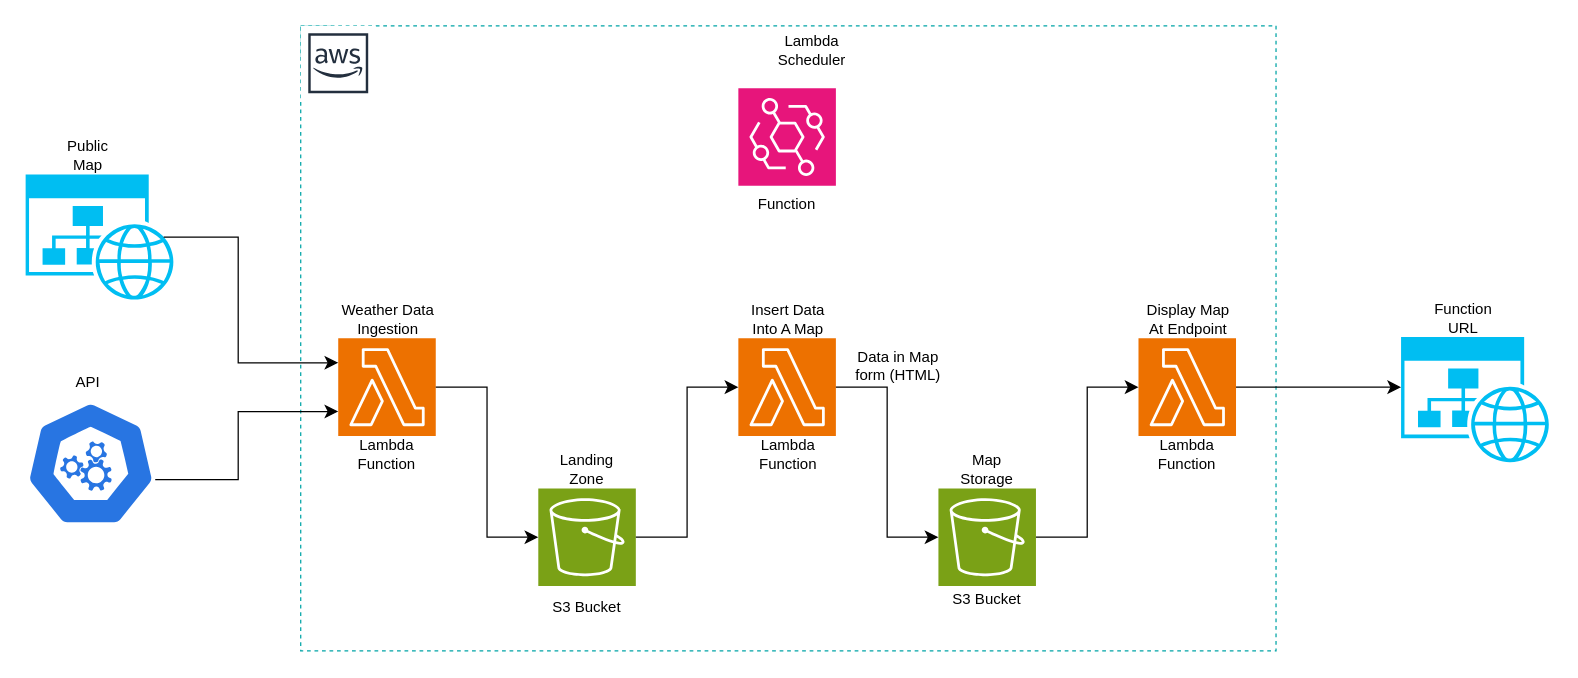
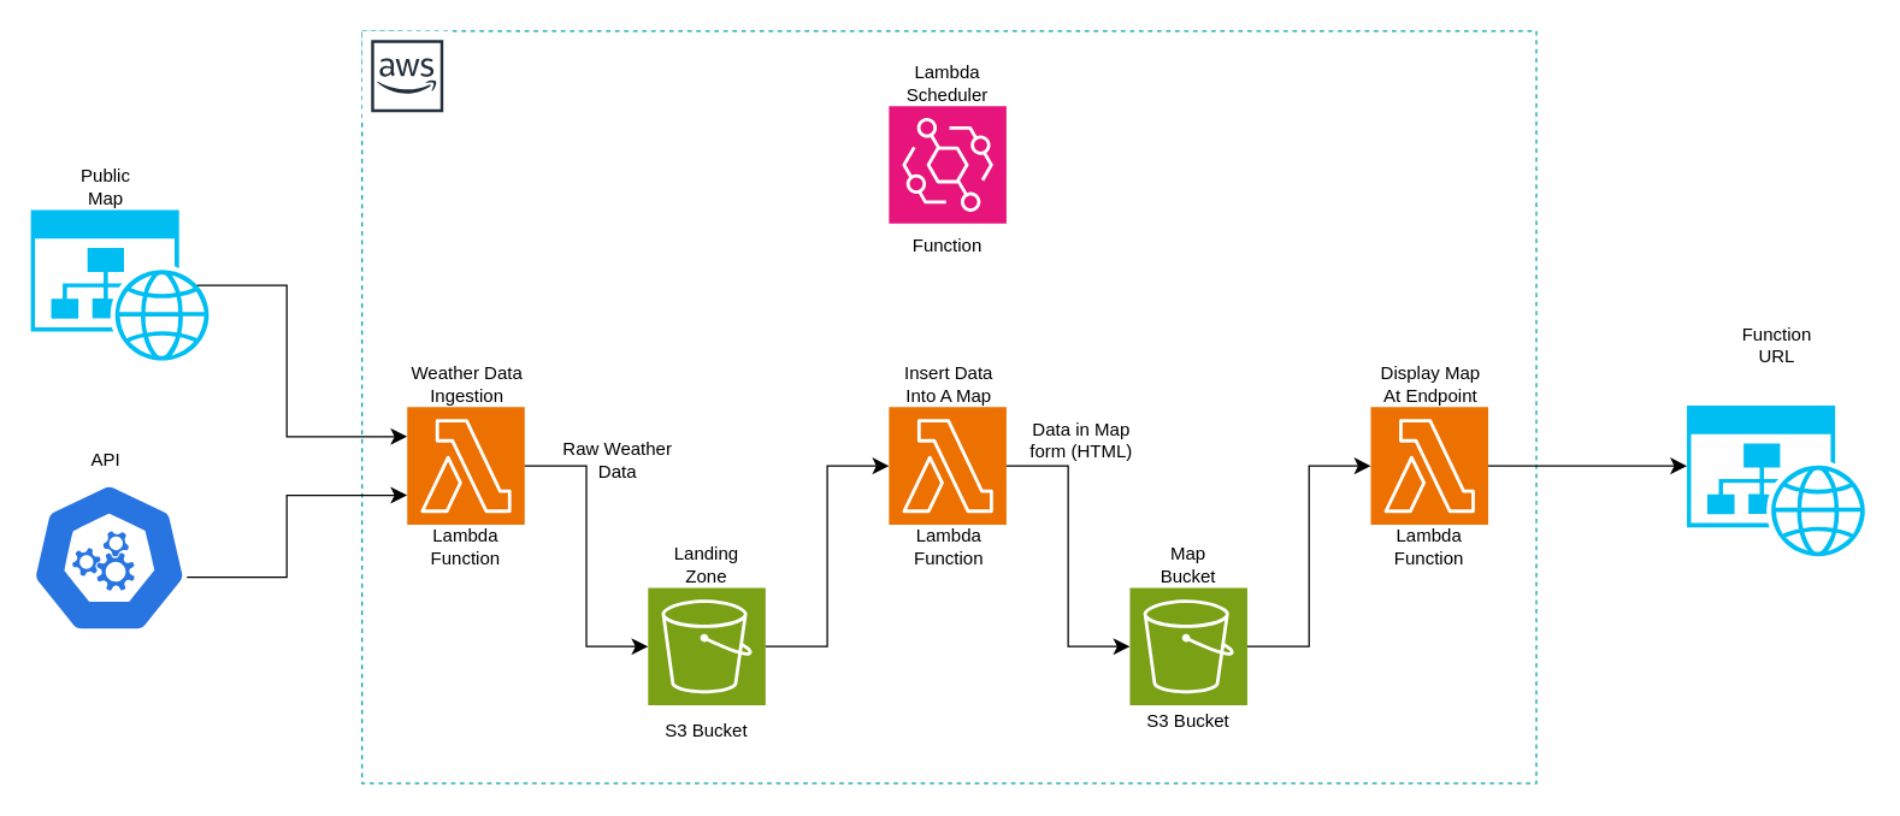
  <mxCell id="0" />
  <mxCell id="1" parent="0" />
  <mxCell id="2" value="" style="points=[[0,0],[0.25,0],[0.5,0],[0.75,0],[1,0],[1,0.25],[1,0.5],[1,0.75],[1,1],[0.75,1],[0.5,1],[0.25,1],[0,1],[0,0.75],[0,0.5],[0,0.25]];outlineConnect=0;gradientColor=none;html=1;whiteSpace=wrap;fontSize=12;fontStyle=0;container=1;pointerEvents=0;collapsible=0;recursiveResize=0;shape=mxgraph.aws4.group;grIcon=mxgraph.aws4.group_region;strokeColor=#00A4A6;fillColor=none;verticalAlign=top;align=left;spacingLeft=30;fontColor=#147EBA;dashed=1;" parent="1" vertex="1"><mxGeometry x="240" y="20" width="780" height="500" as="geometry" /></mxCell>
  <mxCell id="3" value="" style="sketch=0;points=[[0,0,0],[0.25,0,0],[0.5,0,0],[0.75,0,0],[1,0,0],[0,1,0],[0.25,1,0],[0.5,1,0],[0.75,1,0],[1,1,0],[0,0.25,0],[0,0.5,0],[0,0.75,0],[1,0.25,0],[1,0.5,0],[1,0.75,0]];outlineConnect=0;fontColor=#232F3E;fillColor=#ED7100;strokeColor=#ffffff;dashed=0;verticalLabelPosition=bottom;verticalAlign=top;align=center;html=1;fontSize=12;fontStyle=0;aspect=fixed;shape=mxgraph.aws4.resourceIcon;resIcon=mxgraph.aws4.lambda;" parent="2" vertex="1"><mxGeometry x="30" y="250" width="78" height="78" as="geometry" /></mxCell>
  <mxCell id="4" value="Weather Data Ingestion" style="text;html=1;align=center;verticalAlign=middle;whiteSpace=wrap;rounded=0;" parent="2" vertex="1"><mxGeometry x="30" y="220" width="80" height="30" as="geometry" /></mxCell>
  <mxCell id="5" value="S3 Bucket" style="text;html=1;align=center;verticalAlign=middle;whiteSpace=wrap;rounded=0;" parent="2" vertex="1"><mxGeometry x="199" y="450" width="60" height="30" as="geometry" /></mxCell>
  <mxCell id="6" value="Landing Zone" style="text;html=1;align=center;verticalAlign=middle;whiteSpace=wrap;rounded=0;" vertex="1" parent="2"><mxGeometry x="199" y="340" width="60" height="30" as="geometry" /></mxCell>
  <mxCell id="7" value="Lambda Function" style="text;html=1;align=center;verticalAlign=middle;whiteSpace=wrap;rounded=0;" vertex="1" parent="2"><mxGeometry x="39" y="328" width="60" height="30" as="geometry" /></mxCell>
  <mxCell id="8" value="" style="sketch=0;points=[[0,0,0],[0.25,0,0],[0.5,0,0],[0.75,0,0],[1,0,0],[0,1,0],[0.25,1,0],[0.5,1,0],[0.75,1,0],[1,1,0],[0,0.25,0],[0,0.5,0],[0,0.75,0],[1,0.25,0],[1,0.5,0],[1,0.75,0]];outlineConnect=0;fontColor=#232F3E;fillColor=#ED7100;strokeColor=#ffffff;dashed=0;verticalLabelPosition=bottom;verticalAlign=top;align=center;html=1;fontSize=12;fontStyle=0;aspect=fixed;shape=mxgraph.aws4.resourceIcon;resIcon=mxgraph.aws4.lambda;" vertex="1" parent="2"><mxGeometry x="350" y="250" width="78" height="78" as="geometry" /></mxCell>
  <mxCell id="9" value="Insert Data Into A Map" style="text;html=1;align=center;verticalAlign=middle;whiteSpace=wrap;rounded=0;" vertex="1" parent="2"><mxGeometry x="350" y="220" width="80" height="30" as="geometry" /></mxCell>
- <mxCell id="10" value="Map Storage" style="text;html=1;align=center;verticalAlign=middle;whiteSpace=wrap;rounded=0;" vertex="1" parent="2"><mxGeometry x="519" y="340" width="60" height="30" as="geometry" /></mxCell>
+ <mxCell id="10" value="Map Bucket" style="text;html=1;align=center;verticalAlign=middle;whiteSpace=wrap;rounded=0;" vertex="1" parent="2"><mxGeometry x="519" y="340" width="60" height="30" as="geometry" /></mxCell>
  <mxCell id="11" value="" style="sketch=0;points=[[0,0,0],[0.25,0,0],[0.5,0,0],[0.75,0,0],[1,0,0],[0,1,0],[0.25,1,0],[0.5,1,0],[0.75,1,0],[1,1,0],[0,0.25,0],[0,0.5,0],[0,0.75,0],[1,0.25,0],[1,0.5,0],[1,0.75,0]];outlineConnect=0;fontColor=#232F3E;fillColor=#7AA116;strokeColor=#ffffff;dashed=0;verticalLabelPosition=bottom;verticalAlign=top;align=center;html=1;fontSize=12;fontStyle=0;aspect=fixed;shape=mxgraph.aws4.resourceIcon;resIcon=mxgraph.aws4.s3;" parent="2" vertex="1"><mxGeometry x="510" y="370" width="78" height="78" as="geometry" /></mxCell>
  <mxCell id="12" value="" style="sketch=0;points=[[0,0,0],[0.25,0,0],[0.5,0,0],[0.75,0,0],[1,0,0],[0,1,0],[0.25,1,0],[0.5,1,0],[0.75,1,0],[1,1,0],[0,0.25,0],[0,0.5,0],[0,0.75,0],[1,0.25,0],[1,0.5,0],[1,0.75,0]];outlineConnect=0;fontColor=#232F3E;fillColor=#E7157B;strokeColor=#ffffff;dashed=0;verticalLabelPosition=bottom;verticalAlign=top;align=center;html=1;fontSize=12;fontStyle=0;aspect=fixed;shape=mxgraph.aws4.resourceIcon;resIcon=mxgraph.aws4.eventbridge;" parent="2" vertex="1"><mxGeometry x="350" y="50" width="78" height="78" as="geometry" /></mxCell>
  <mxCell id="13" value="Function" style="text;html=1;align=center;verticalAlign=middle;whiteSpace=wrap;rounded=0;" vertex="1" parent="2"><mxGeometry x="359" y="128" width="60" height="30" as="geometry" /></mxCell>
  <mxCell id="14" value="" style="sketch=0;points=[[0,0,0],[0.25,0,0],[0.5,0,0],[0.75,0,0],[1,0,0],[0,1,0],[0.25,1,0],[0.5,1,0],[0.75,1,0],[1,1,0],[0,0.25,0],[0,0.5,0],[0,0.75,0],[1,0.25,0],[1,0.5,0],[1,0.75,0]];outlineConnect=0;fontColor=#232F3E;fillColor=#ED7100;strokeColor=#ffffff;dashed=0;verticalLabelPosition=bottom;verticalAlign=top;align=center;html=1;fontSize=12;fontStyle=0;aspect=fixed;shape=mxgraph.aws4.resourceIcon;resIcon=mxgraph.aws4.lambda;" vertex="1" parent="2"><mxGeometry x="670" y="250" width="78" height="78" as="geometry" /></mxCell>
- <mxCell id="15" value="Lambda Scheduler" style="text;html=1;align=center;verticalAlign=middle;whiteSpace=wrap;rounded=0;" vertex="1" parent="2"><mxGeometry x="379" y="5" width="60" height="30" as="geometry" /></mxCell>
+ <mxCell id="15" value="Lambda Scheduler" style="text;html=1;align=center;verticalAlign=middle;whiteSpace=wrap;rounded=0;" vertex="1" parent="2"><mxGeometry x="359" y="20" width="60" height="30" as="geometry" /></mxCell>
  <mxCell id="16" value="" style="sketch=0;points=[[0,0,0],[0.25,0,0],[0.5,0,0],[0.75,0,0],[1,0,0],[0,1,0],[0.25,1,0],[0.5,1,0],[0.75,1,0],[1,1,0],[0,0.25,0],[0,0.5,0],[0,0.75,0],[1,0.25,0],[1,0.5,0],[1,0.75,0]];outlineConnect=0;fontColor=#232F3E;fillColor=#7AA116;strokeColor=#ffffff;dashed=0;verticalLabelPosition=bottom;verticalAlign=top;align=center;html=1;fontSize=12;fontStyle=0;aspect=fixed;shape=mxgraph.aws4.resourceIcon;resIcon=mxgraph.aws4.s3;" vertex="1" parent="2"><mxGeometry x="190" y="370" width="78" height="78" as="geometry" /></mxCell>
  <mxCell id="17" value="S3 Bucket" style="text;html=1;align=center;verticalAlign=middle;whiteSpace=wrap;rounded=0;" vertex="1" parent="2"><mxGeometry x="519" y="444" width="60" height="30" as="geometry" /></mxCell>
  <mxCell id="18" value="Lambda Function" style="text;html=1;align=center;verticalAlign=middle;whiteSpace=wrap;rounded=0;" vertex="1" parent="2"><mxGeometry x="360" y="328" width="60" height="30" as="geometry" /></mxCell>
  <mxCell id="19" value="Lambda Function" style="text;html=1;align=center;verticalAlign=middle;whiteSpace=wrap;rounded=0;" vertex="1" parent="2"><mxGeometry x="679" y="328" width="60" height="30" as="geometry" /></mxCell>
  <mxCell id="20" value="" style="edgeStyle=elbowEdgeStyle;elbow=horizontal;endArrow=classic;html=1;curved=0;rounded=0;endSize=8;startSize=8;exitX=1;exitY=0.5;exitDx=0;exitDy=0;exitPerimeter=0;entryX=0;entryY=0.5;entryDx=0;entryDy=0;entryPerimeter=0;" edge="1" parent="2" source="3" target="16"><mxGeometry width="50" height="50" relative="1" as="geometry"><mxPoint x="310" y="350" as="sourcePoint" /><mxPoint x="240" y="270.5" as="targetPoint" /></mxGeometry></mxCell>
  <mxCell id="21" value="" style="edgeStyle=elbowEdgeStyle;elbow=horizontal;endArrow=classic;html=1;curved=0;rounded=0;endSize=8;startSize=8;exitX=1;exitY=0.5;exitDx=0;exitDy=0;exitPerimeter=0;" edge="1" parent="2" source="8" target="11"><mxGeometry width="50" height="50" relative="1" as="geometry"><mxPoint x="138" y="290" as="sourcePoint" /><mxPoint x="244" y="449" as="targetPoint" /></mxGeometry></mxCell>
  <mxCell id="22" value="" style="edgeStyle=elbowEdgeStyle;elbow=horizontal;endArrow=classic;html=1;curved=0;rounded=0;endSize=8;startSize=8;exitX=1;exitY=0.5;exitDx=0;exitDy=0;exitPerimeter=0;entryX=0;entryY=0.5;entryDx=0;entryDy=0;entryPerimeter=0;" edge="1" parent="2" source="16" target="8"><mxGeometry width="50" height="50" relative="1" as="geometry"><mxPoint x="138" y="290" as="sourcePoint" /><mxPoint x="244" y="449" as="targetPoint" /></mxGeometry></mxCell>
  <mxCell id="23" value="" style="edgeStyle=elbowEdgeStyle;elbow=horizontal;endArrow=classic;html=1;curved=0;rounded=0;endSize=8;startSize=8;exitX=1;exitY=0.5;exitDx=0;exitDy=0;exitPerimeter=0;entryX=0;entryY=0.5;entryDx=0;entryDy=0;entryPerimeter=0;" edge="1" parent="2" source="11" target="14"><mxGeometry width="50" height="50" relative="1" as="geometry"><mxPoint x="570" y="430" as="sourcePoint" /><mxPoint x="652" y="310" as="targetPoint" /></mxGeometry></mxCell>
  <mxCell id="24" value="Display Map At Endpoint" style="text;html=1;align=center;verticalAlign=middle;whiteSpace=wrap;rounded=0;" vertex="1" parent="2"><mxGeometry x="670" y="220" width="80" height="30" as="geometry" /></mxCell>
+ <mxCell id="25" value="Raw Weather Data" style="text;html=1;align=center;verticalAlign=middle;whiteSpace=wrap;rounded=0;" vertex="1" parent="2"><mxGeometry x="130" y="270" width="80" height="30" as="geometry" /></mxCell>
  <mxCell id="26" value="Data in Map form (HTML)" style="text;html=1;align=center;verticalAlign=middle;whiteSpace=wrap;rounded=0;" vertex="1" parent="2"><mxGeometry x="438" y="257" width="80" height="30" as="geometry" /></mxCell>
  <mxCell id="27" value="" style="edgeStyle=elbowEdgeStyle;elbow=horizontal;endArrow=classic;html=1;curved=0;rounded=0;endSize=8;startSize=8;entryX=0;entryY=0.5;entryDx=0;entryDy=0;entryPerimeter=0;" edge="1" parent="2" source="14"><mxGeometry width="50" height="50" relative="1" as="geometry"><mxPoint x="700" y="320" as="sourcePoint" /><mxPoint x="880" y="289" as="targetPoint" /></mxGeometry></mxCell>
  <mxCell id="28" value="" style="sketch=0;outlineConnect=0;fontColor=#232F3E;gradientColor=none;strokeColor=#232F3E;fillColor=#ffffff;dashed=0;verticalLabelPosition=bottom;verticalAlign=top;align=center;html=1;fontSize=12;fontStyle=0;aspect=fixed;shape=mxgraph.aws4.resourceIcon;resIcon=mxgraph.aws4.aws_cloud;" parent="2" vertex="1"><mxGeometry width="60" height="60" as="geometry" /></mxCell>
  <mxCell id="29" value="" style="verticalLabelPosition=bottom;html=1;verticalAlign=top;align=center;strokeColor=none;fillColor=#00BEF2;shape=mxgraph.azure.website_generic;pointerEvents=1;" vertex="1" parent="1"><mxGeometry x="1120" y="269" width="120" height="100" as="geometry" /></mxCell>
- <mxCell id="30" value="Function URL" style="text;html=1;align=center;verticalAlign=middle;whiteSpace=wrap;rounded=0;" vertex="1" parent="1"><mxGeometry x="1140" y="239" width="60" height="30" as="geometry" /></mxCell>
+ <mxCell id="30" value="Function URL" style="text;html=1;align=center;verticalAlign=middle;whiteSpace=wrap;rounded=0;" vertex="1" parent="1"><mxGeometry x="1150" y="214" width="60" height="30" as="geometry" /></mxCell>
  <mxCell id="31" value="" style="verticalLabelPosition=bottom;html=1;verticalAlign=top;align=center;strokeColor=none;fillColor=#00BEF2;shape=mxgraph.azure.website_generic;pointerEvents=1;" vertex="1" parent="1"><mxGeometry x="20" y="139" width="120" height="100" as="geometry" /></mxCell>
  <mxCell id="32" value="Public Map" style="text;html=1;align=center;verticalAlign=middle;whiteSpace=wrap;rounded=0;" vertex="1" parent="1"><mxGeometry x="40" y="109" width="60" height="30" as="geometry" /></mxCell>
  <mxCell id="33" value="API" style="text;html=1;align=center;verticalAlign=middle;whiteSpace=wrap;rounded=0;" vertex="1" parent="1"><mxGeometry x="40" y="290" width="60" height="30" as="geometry" /></mxCell>
  <mxCell id="34" value="" style="aspect=fixed;sketch=0;html=1;dashed=0;whitespace=wrap;verticalLabelPosition=bottom;verticalAlign=top;fillColor=#2875E2;strokeColor=#ffffff;points=[[0.005,0.63,0],[0.1,0.2,0],[0.9,0.2,0],[0.5,0,0],[0.995,0.63,0],[0.72,0.99,0],[0.5,1,0],[0.28,0.99,0]];shape=mxgraph.kubernetes.icon2;prIcon=api" vertex="1" parent="1"><mxGeometry x="20" y="320" width="104.17" height="100" as="geometry" /></mxCell>
  <mxCell id="35" value="" style="edgeStyle=elbowEdgeStyle;elbow=horizontal;endArrow=classic;html=1;curved=0;rounded=0;endSize=8;startSize=8;exitX=0.995;exitY=0.63;exitDx=0;exitDy=0;exitPerimeter=0;entryX=0;entryY=0.75;entryDx=0;entryDy=0;entryPerimeter=0;" edge="1" parent="1" source="34" target="3"><mxGeometry width="50" height="50" relative="1" as="geometry"><mxPoint x="140" y="350" as="sourcePoint" /><mxPoint x="222" y="470" as="targetPoint" /><Array as="points"><mxPoint x="190" y="350" /></Array></mxGeometry></mxCell>
  <mxCell id="36" value="" style="edgeStyle=elbowEdgeStyle;elbow=horizontal;endArrow=classic;html=1;curved=0;rounded=0;endSize=8;startSize=8;entryX=0;entryY=0.25;entryDx=0;entryDy=0;entryPerimeter=0;exitX=0.92;exitY=0.5;exitDx=0;exitDy=0;exitPerimeter=0;" edge="1" parent="1" source="31" target="3"><mxGeometry width="50" height="50" relative="1" as="geometry"><mxPoint x="144" y="177" as="sourcePoint" /><mxPoint x="280" y="339" as="targetPoint" /><Array as="points"><mxPoint x="190" y="240" /></Array></mxGeometry></mxCell>
